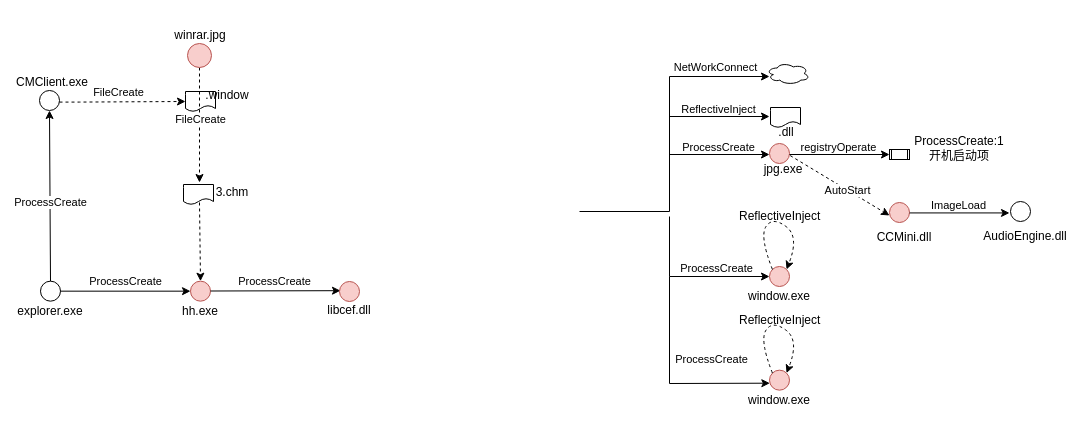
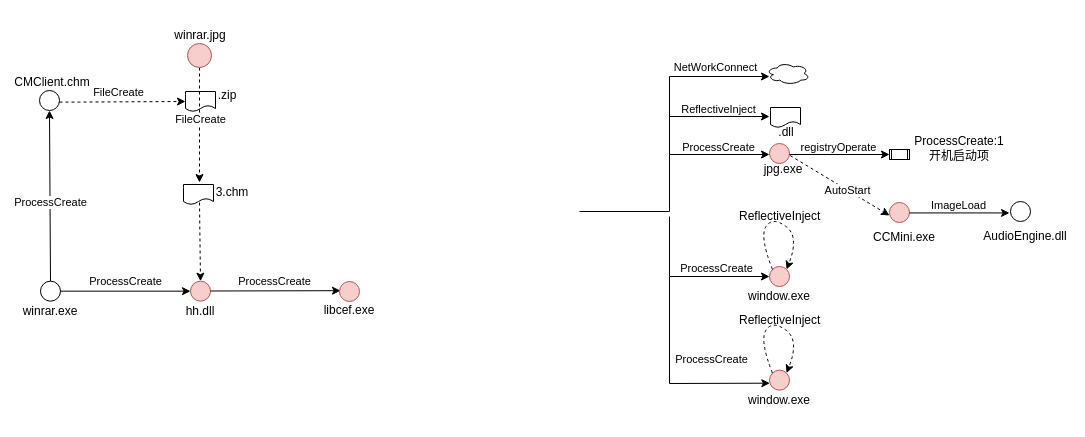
  <mxCell id="0" />
  <mxCell id="1" parent="0" />
  <mxCell id="2" value="" style="ellipse;whiteSpace=wrap;html=1;aspect=fixed;" vertex="1" parent="1"><mxGeometry x="40" y="280.67" width="20" height="20" as="geometry" /></mxCell>
  <mxCell id="3" value="" style="endArrow=classic;html=1;rounded=0;exitX=1;exitY=0.5;exitDx=0;exitDy=0;" edge="1" parent="1" source="2"><mxGeometry width="50" height="50" relative="1" as="geometry"><mxPoint x="290" y="275.67" as="sourcePoint" /><mxPoint x="190" y="290.67" as="targetPoint" /></mxGeometry></mxCell>
  <mxCell id="4" value="ProcessCreate" style="edgeLabel;html=1;align=center;verticalAlign=middle;resizable=0;points=[];" vertex="1" connectable="0" parent="3"><mxGeometry x="-0.16" y="3" relative="1" as="geometry"><mxPoint x="9" y="-7" as="offset" /></mxGeometry></mxCell>
  <mxCell id="5" value="" style="ellipse;whiteSpace=wrap;html=1;aspect=fixed;fillColor=#f8cecc;strokeColor=#b85450;" vertex="1" parent="1"><mxGeometry x="190" y="280.67" width="20" height="20" as="geometry" /></mxCell>
  <mxCell id="6" value="" style="endArrow=classic;html=1;rounded=0;entryX=0;entryY=0.5;entryDx=0;entryDy=0;" edge="1" parent="1" target="10"><mxGeometry width="50" height="50" relative="1" as="geometry"><mxPoint x="669" y="216" as="sourcePoint" /><mxPoint x="717" y="366" as="targetPoint" /><Array as="points"><mxPoint x="669" y="276" /></Array></mxGeometry></mxCell>
  <mxCell id="7" value="ProcessCreate" style="edgeLabel;html=1;align=center;verticalAlign=middle;resizable=0;points=[];" vertex="1" connectable="0" parent="6"><mxGeometry x="-0.16" y="3" relative="1" as="geometry"><mxPoint x="39" y="-6" as="offset" /></mxGeometry></mxCell>
- <mxCell id="8" value="explorer.exe" style="text;strokeColor=none;align=center;fillColor=none;html=1;verticalAlign=middle;whiteSpace=wrap;rounded=0;" vertex="1" parent="1"><mxGeometry x="20" y="295.67" width="60" height="30" as="geometry" /></mxCell>
- <mxCell id="9" value="hh.exe" style="text;strokeColor=none;align=center;fillColor=none;html=1;verticalAlign=middle;whiteSpace=wrap;rounded=0;" vertex="1" parent="1"><mxGeometry x="170" y="295.67" width="60" height="30" as="geometry" /></mxCell>
+ <mxCell id="8" value="winrar.exe" style="text;strokeColor=none;align=center;fillColor=none;html=1;verticalAlign=middle;whiteSpace=wrap;rounded=0;" vertex="1" parent="1"><mxGeometry x="20" y="295.67" width="60" height="30" as="geometry" /></mxCell>
+ <mxCell id="9" value="hh.dll" style="text;strokeColor=none;align=center;fillColor=none;html=1;verticalAlign=middle;whiteSpace=wrap;rounded=0;" vertex="1" parent="1"><mxGeometry x="170" y="295.67" width="60" height="30" as="geometry" /></mxCell>
  <mxCell id="10" value="" style="ellipse;whiteSpace=wrap;html=1;aspect=fixed;fillColor=#f8cecc;strokeColor=#b85450;" vertex="1" parent="1"><mxGeometry x="769" y="266" width="20" height="20" as="geometry" /></mxCell>
  <mxCell id="11" value="window.exe" style="text;strokeColor=none;align=center;fillColor=none;html=1;verticalAlign=middle;whiteSpace=wrap;rounded=0;" vertex="1" parent="1"><mxGeometry x="749" y="281" width="60" height="30" as="geometry" /></mxCell>
  <mxCell id="12" value="" style="endArrow=classic;html=1;rounded=0;exitX=0.5;exitY=0;exitDx=0;exitDy=0;entryX=0.5;entryY=1;entryDx=0;entryDy=0;" edge="1" parent="1" target="14" source="2"><mxGeometry width="50" height="50" relative="1" as="geometry"><mxPoint x="49" y="196.17" as="sourcePoint" /><mxPoint x="49" y="112" as="targetPoint" /></mxGeometry></mxCell>
  <mxCell id="13" value="ProcessCreate" style="edgeLabel;html=1;align=center;verticalAlign=middle;resizable=0;points=[];" vertex="1" connectable="0" parent="12"><mxGeometry x="-0.16" y="3" relative="1" as="geometry"><mxPoint x="3" y="-7" as="offset" /></mxGeometry></mxCell>
  <mxCell id="14" value="" style="ellipse;whiteSpace=wrap;html=1;aspect=fixed;" vertex="1" parent="1"><mxGeometry x="39" y="90" width="20" height="20" as="geometry" /></mxCell>
- <mxCell id="15" value="CMClient.exe" style="text;strokeColor=none;align=center;fillColor=none;html=1;verticalAlign=middle;whiteSpace=wrap;rounded=0;" vertex="1" parent="1"><mxGeometry x="22" y="67" width="60" height="30" as="geometry" /></mxCell>
+ <mxCell id="15" value="CMClient.chm" style="text;strokeColor=none;align=center;fillColor=none;html=1;verticalAlign=middle;whiteSpace=wrap;rounded=0;" vertex="1" parent="1"><mxGeometry x="22" y="67" width="60" height="30" as="geometry" /></mxCell>
  <mxCell id="16" value="" style="endArrow=classic;html=1;rounded=0;exitX=1;exitY=0.5;exitDx=0;exitDy=0;edgeStyle=elbowEdgeStyle;dashed=1;entryX=0;entryY=0.5;entryDx=0;entryDy=0;" edge="1" parent="1" target="18"><mxGeometry width="50" height="50" relative="1" as="geometry"><mxPoint x="59" y="101.58" as="sourcePoint" /><mxPoint x="109" y="42" as="targetPoint" /><Array as="points"><mxPoint x="79" y="102" /></Array></mxGeometry></mxCell>
  <mxCell id="17" value="FileCreate" style="edgeLabel;html=1;align=center;verticalAlign=middle;resizable=0;points=[];" vertex="1" connectable="0" parent="16"><mxGeometry x="-0.16" y="3" relative="1" as="geometry"><mxPoint x="6" y="-7" as="offset" /></mxGeometry></mxCell>
  <mxCell id="18" value="" style="shape=document;whiteSpace=wrap;html=1;boundedLbl=1;" vertex="1" parent="1"><mxGeometry x="185" y="91" width="30" height="20" as="geometry" /></mxCell>
- <mxCell id="19" value=".window" style="text;strokeColor=none;align=center;fillColor=none;html=1;verticalAlign=middle;whiteSpace=wrap;rounded=0;" vertex="1" parent="1"><mxGeometry x="197" y="80" width="60" height="30" as="geometry" /></mxCell>
+ <mxCell id="19" value=".zip" style="text;strokeColor=none;align=center;fillColor=none;html=1;verticalAlign=middle;whiteSpace=wrap;rounded=0;" vertex="1" parent="1"><mxGeometry x="197" y="80" width="60" height="30" as="geometry" /></mxCell>
  <mxCell id="20" value="" style="endArrow=classic;html=1;rounded=0;exitX=0.5;exitY=1;exitDx=0;exitDy=0;edgeStyle=elbowEdgeStyle;dashed=1;" edge="1" parent="1" source="22"><mxGeometry width="50" height="50" relative="1" as="geometry"><mxPoint x="133.34" y="114.66" as="sourcePoint" /><mxPoint x="199" y="182" as="targetPoint" /><Array as="points"><mxPoint x="199" y="132" /></Array></mxGeometry></mxCell>
  <mxCell id="21" value="FileCreate" style="edgeLabel;html=1;align=center;verticalAlign=middle;resizable=0;points=[];" vertex="1" connectable="0" parent="20"><mxGeometry x="-0.16" y="3" relative="1" as="geometry"><mxPoint x="-3" y="3" as="offset" /></mxGeometry></mxCell>
  <mxCell id="22" value="" style="ellipse;whiteSpace=wrap;html=1;aspect=fixed;fillColor=#f8cecc;strokeColor=#b85450;" vertex="1" parent="1"><mxGeometry x="187" y="43" width="24" height="24" as="geometry" /></mxCell>
  <mxCell id="23" value="winrar.jpg" style="text;strokeColor=none;align=center;fillColor=none;html=1;verticalAlign=middle;whiteSpace=wrap;rounded=0;" vertex="1" parent="1"><mxGeometry x="170" y="20" width="60" height="30" as="geometry" /></mxCell>
  <mxCell id="24" value="" style="endArrow=classic;html=1;rounded=0;entryX=0.339;entryY=-0.066;entryDx=0;entryDy=0;entryPerimeter=0;" edge="1" parent="1" target="52"><mxGeometry width="50" height="50" relative="1" as="geometry"><mxPoint x="669" y="276" as="sourcePoint" /><mxPoint x="769" y="336" as="targetPoint" /><Array as="points"><mxPoint x="669" y="383" /></Array></mxGeometry></mxCell>
  <mxCell id="25" value="ProcessCreate" style="edgeLabel;html=1;align=center;verticalAlign=middle;resizable=0;points=[];" vertex="1" connectable="0" parent="24"><mxGeometry x="-0.16" y="3" relative="1" as="geometry"><mxPoint x="38" y="-5" as="offset" /></mxGeometry></mxCell>
  <mxCell id="26" value="" style="endArrow=classic;html=1;rounded=0;exitX=1;exitY=0.5;exitDx=0;exitDy=0;" edge="1" parent="1"><mxGeometry width="50" height="50" relative="1" as="geometry"><mxPoint x="579" y="211" as="sourcePoint" /><mxPoint x="769" y="76" as="targetPoint" /><Array as="points"><mxPoint x="669" y="211" /><mxPoint x="669" y="76" /></Array></mxGeometry></mxCell>
  <mxCell id="27" value="NetWorkConnect" style="edgeLabel;html=1;align=center;verticalAlign=middle;resizable=0;points=[];" vertex="1" connectable="0" parent="26"><mxGeometry x="0.083" y="3" relative="1" as="geometry"><mxPoint x="48" y="-59" as="offset" /></mxGeometry></mxCell>
  <mxCell id="28" value="" style="ellipse;shape=cloud;whiteSpace=wrap;html=1;" vertex="1" parent="1"><mxGeometry x="766" y="62" width="43" height="22" as="geometry" /></mxCell>
  <mxCell id="29" value="" style="endArrow=classic;html=1;rounded=0;" edge="1" parent="1"><mxGeometry width="50" height="50" relative="1" as="geometry"><mxPoint x="669" y="116" as="sourcePoint" /><mxPoint x="769" y="116" as="targetPoint" /></mxGeometry></mxCell>
  <mxCell id="30" value="ReflectiveInject" style="edgeLabel;html=1;align=center;verticalAlign=middle;resizable=0;points=[];" vertex="1" connectable="0" parent="29"><mxGeometry x="0.152" y="-2" relative="1" as="geometry"><mxPoint x="-10" y="-10" as="offset" /></mxGeometry></mxCell>
  <mxCell id="31" value="" style="shape=document;whiteSpace=wrap;html=1;boundedLbl=1;" vertex="1" parent="1"><mxGeometry x="770" y="107" width="30" height="20" as="geometry" /></mxCell>
  <mxCell id="32" value=".dll" style="text;strokeColor=none;align=center;fillColor=none;html=1;verticalAlign=middle;whiteSpace=wrap;rounded=0;" vertex="1" parent="1"><mxGeometry x="756" y="117" width="60" height="30" as="geometry" /></mxCell>
  <mxCell id="33" value="" style="endArrow=classic;html=1;rounded=0;" edge="1" parent="1"><mxGeometry width="50" height="50" relative="1" as="geometry"><mxPoint x="669" y="154" as="sourcePoint" /><mxPoint x="769" y="154" as="targetPoint" /></mxGeometry></mxCell>
  <mxCell id="34" value="ProcessCreate" style="edgeLabel;html=1;align=center;verticalAlign=middle;resizable=0;points=[];" vertex="1" connectable="0" parent="33"><mxGeometry x="0.152" y="-2" relative="1" as="geometry"><mxPoint x="-10" y="-10" as="offset" /></mxGeometry></mxCell>
  <mxCell id="35" value="jpg.exe" style="text;strokeColor=none;align=center;fillColor=none;html=1;verticalAlign=middle;whiteSpace=wrap;rounded=0;" vertex="1" parent="1"><mxGeometry x="753" y="154" width="60" height="30" as="geometry" /></mxCell>
  <mxCell id="36" value="" style="ellipse;whiteSpace=wrap;html=1;aspect=fixed;fillColor=#f8cecc;strokeColor=#b85450;" vertex="1" parent="1"><mxGeometry x="769" y="143" width="20" height="20" as="geometry" /></mxCell>
  <mxCell id="37" value="" style="endArrow=classic;html=1;rounded=0;" edge="1" parent="1"><mxGeometry width="50" height="50" relative="1" as="geometry"><mxPoint x="789" y="154" as="sourcePoint" /><mxPoint x="889" y="154" as="targetPoint" /></mxGeometry></mxCell>
  <mxCell id="38" value="registryOperate" style="edgeLabel;html=1;align=center;verticalAlign=middle;resizable=0;points=[];" vertex="1" connectable="0" parent="37"><mxGeometry x="0.152" y="-2" relative="1" as="geometry"><mxPoint x="-10" y="-10" as="offset" /></mxGeometry></mxCell>
  <mxCell id="39" value="ProcessCreate:1&lt;br&gt;开机启动项" style="text;strokeColor=none;align=center;fillColor=none;html=1;verticalAlign=middle;whiteSpace=wrap;rounded=0;" vertex="1" parent="1"><mxGeometry x="921" y="133" width="76" height="30" as="geometry" /></mxCell>
  <mxCell id="40" value="" style="shape=process;whiteSpace=wrap;html=1;backgroundOutline=1;" vertex="1" parent="1"><mxGeometry x="889" y="149" width="20" height="10" as="geometry" /></mxCell>
  <mxCell id="41" value="" style="endArrow=classic;html=1;rounded=0;exitX=0.611;exitY=0.035;exitDx=0;exitDy=0;exitPerimeter=0;dashed=1;" edge="1" parent="1" source="35"><mxGeometry width="50" height="50" relative="1" as="geometry"><mxPoint x="789" y="215" as="sourcePoint" /><mxPoint x="889" y="215" as="targetPoint" /></mxGeometry></mxCell>
  <mxCell id="42" value="AutoStart" style="edgeLabel;html=1;align=center;verticalAlign=middle;resizable=0;points=[];" vertex="1" connectable="0" parent="41"><mxGeometry x="0.152" y="-2" relative="1" as="geometry"><mxPoint x="1" y="-2" as="offset" /></mxGeometry></mxCell>
- <mxCell id="43" value="CCMini.dll" style="text;strokeColor=none;align=center;fillColor=none;html=1;verticalAlign=middle;whiteSpace=wrap;rounded=0;" vertex="1" parent="1"><mxGeometry x="866" y="222" width="76" height="30" as="geometry" /></mxCell>
+ <mxCell id="43" value="CCMini.exe" style="text;strokeColor=none;align=center;fillColor=none;html=1;verticalAlign=middle;whiteSpace=wrap;rounded=0;" vertex="1" parent="1"><mxGeometry x="866" y="222" width="76" height="30" as="geometry" /></mxCell>
  <mxCell id="44" value="" style="ellipse;whiteSpace=wrap;html=1;aspect=fixed;fillColor=#f8cecc;strokeColor=#b85450;" vertex="1" parent="1"><mxGeometry x="889" y="202" width="20" height="20" as="geometry" /></mxCell>
  <mxCell id="45" value="" style="endArrow=classic;html=1;rounded=0;" edge="1" parent="1"><mxGeometry width="50" height="50" relative="1" as="geometry"><mxPoint x="909" y="212.43" as="sourcePoint" /><mxPoint x="1009" y="212.43" as="targetPoint" /></mxGeometry></mxCell>
  <mxCell id="46" value="ImageLoad" style="edgeLabel;html=1;align=center;verticalAlign=middle;resizable=0;points=[];" vertex="1" connectable="0" parent="45"><mxGeometry x="0.152" y="-2" relative="1" as="geometry"><mxPoint x="-10" y="-10" as="offset" /></mxGeometry></mxCell>
  <mxCell id="47" value="AudioEngine.dll" style="text;strokeColor=none;align=center;fillColor=none;html=1;verticalAlign=middle;whiteSpace=wrap;rounded=0;" vertex="1" parent="1"><mxGeometry x="987" y="221" width="76" height="30" as="geometry" /></mxCell>
  <mxCell id="48" value="" style="ellipse;whiteSpace=wrap;html=1;aspect=fixed;" vertex="1" parent="1"><mxGeometry x="1010" y="201" width="20" height="20" as="geometry" /></mxCell>
  <mxCell id="49" value="" style="curved=1;endArrow=classic;html=1;rounded=0;exitX=0;exitY=0;exitDx=0;exitDy=0;entryX=1;entryY=0;entryDx=0;entryDy=0;dashed=1;" edge="1" parent="1" source="10" target="10"><mxGeometry width="50" height="50" relative="1" as="geometry"><mxPoint x="739" y="226" as="sourcePoint" /><mxPoint x="789" y="176" as="targetPoint" /><Array as="points"><mxPoint x="759" y="236" /><mxPoint x="772" y="216" /><mxPoint x="799" y="236" /></Array></mxGeometry></mxCell>
  <mxCell id="50" value="ReflectiveInject" style="text;whiteSpace=wrap;" vertex="1" parent="1"><mxGeometry x="737" y="202" width="90" height="20" as="geometry" /></mxCell>
  <mxCell id="51" value="" style="ellipse;whiteSpace=wrap;html=1;aspect=fixed;fillColor=#f8cecc;strokeColor=#b85450;" vertex="1" parent="1"><mxGeometry x="769" y="369.67" width="20" height="20" as="geometry" /></mxCell>
  <mxCell id="52" value="window.exe" style="text;strokeColor=none;align=center;fillColor=none;html=1;verticalAlign=middle;whiteSpace=wrap;rounded=0;" vertex="1" parent="1"><mxGeometry x="749" y="384.67" width="60" height="30" as="geometry" /></mxCell>
  <mxCell id="53" value="" style="curved=1;endArrow=classic;html=1;rounded=0;exitX=0;exitY=0;exitDx=0;exitDy=0;entryX=1;entryY=0;entryDx=0;entryDy=0;dashed=1;" edge="1" parent="1" source="51" target="51"><mxGeometry width="50" height="50" relative="1" as="geometry"><mxPoint x="739" y="329.67" as="sourcePoint" /><mxPoint x="789" y="279.67" as="targetPoint" /><Array as="points"><mxPoint x="759" y="339.67" /><mxPoint x="772" y="319.67" /><mxPoint x="799" y="339.67" /></Array></mxGeometry></mxCell>
  <mxCell id="54" value="ReflectiveInject" style="text;whiteSpace=wrap;" vertex="1" parent="1"><mxGeometry x="737" y="305.67" width="90" height="20" as="geometry" /></mxCell>
  <mxCell id="55" value="" style="shape=document;whiteSpace=wrap;html=1;boundedLbl=1;" vertex="1" parent="1"><mxGeometry x="183" y="184" width="30" height="20" as="geometry" /></mxCell>
  <mxCell id="56" value="3.chm" style="text;strokeColor=none;align=center;fillColor=none;html=1;verticalAlign=middle;whiteSpace=wrap;rounded=0;" vertex="1" parent="1"><mxGeometry x="202" y="177" width="60" height="30" as="geometry" /></mxCell>
  <mxCell id="57" value="" style="endArrow=classic;html=1;rounded=0;exitX=0.533;exitY=0.9;exitDx=0;exitDy=0;entryX=0.5;entryY=0;entryDx=0;entryDy=0;exitPerimeter=0;dashed=1;" edge="1" parent="1" source="55" target="5"><mxGeometry width="50" height="50" relative="1" as="geometry"><mxPoint x="59" y="206.17" as="sourcePoint" /><mxPoint x="59" y="120" as="targetPoint" /></mxGeometry></mxCell>
  <mxCell id="58" value="" style="endArrow=classic;html=1;rounded=0;exitX=1;exitY=0.5;exitDx=0;exitDy=0;" edge="1" parent="1"><mxGeometry width="50" height="50" relative="1" as="geometry"><mxPoint x="210" y="290.5" as="sourcePoint" /><mxPoint x="340" y="290.17" as="targetPoint" /></mxGeometry></mxCell>
  <mxCell id="59" value="ProcessCreate" style="edgeLabel;html=1;align=center;verticalAlign=middle;resizable=0;points=[];" vertex="1" connectable="0" parent="58"><mxGeometry x="-0.16" y="3" relative="1" as="geometry"><mxPoint x="9" y="-7" as="offset" /></mxGeometry></mxCell>
  <mxCell id="60" value="" style="ellipse;whiteSpace=wrap;html=1;aspect=fixed;fillColor=#f8cecc;strokeColor=#b85450;" vertex="1" parent="1"><mxGeometry x="339" y="281" width="20" height="20" as="geometry" /></mxCell>
- <mxCell id="61" value="libcef.dll" style="text;strokeColor=none;align=center;fillColor=none;html=1;verticalAlign=middle;whiteSpace=wrap;rounded=0;" vertex="1" parent="1"><mxGeometry x="319" y="294.67" width="60" height="30" as="geometry" /></mxCell>
+ <mxCell id="61" value="libcef.exe" style="text;strokeColor=none;align=center;fillColor=none;html=1;verticalAlign=middle;whiteSpace=wrap;rounded=0;" vertex="1" parent="1"><mxGeometry x="319" y="294.67" width="60" height="30" as="geometry" /></mxCell>
